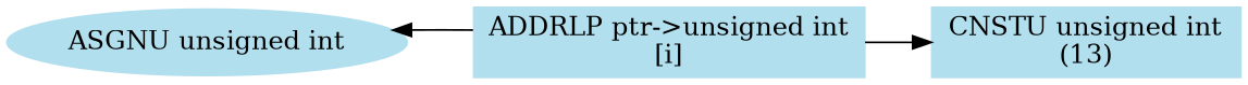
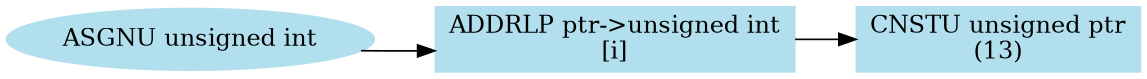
  digraph {
    rankdir=LR
    node [color=lightblue2 style=filled shape=box]
    n1 [label="ASGNU unsigned int" shape=""]
    n2 [label="ADDRLP ptr->unsigned int\n\[i\]"]
-   n3 [label="CNSTU unsigned int\n\(13\)"]
-   n2 -> n1
+   n3 [label="CNSTU unsigned ptr\n\(13\)"]
+   n1 -> n2
    n2 -> n3
  }
